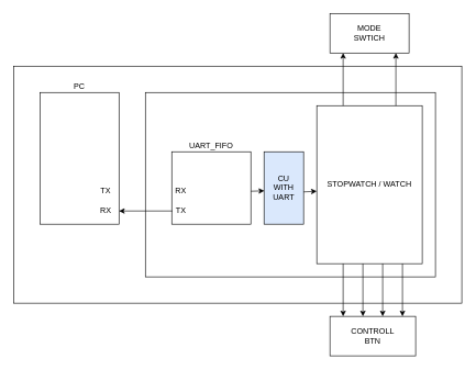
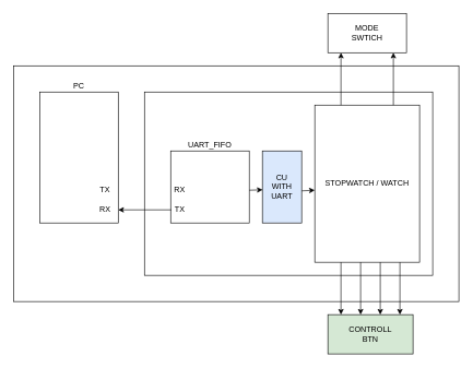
  <mxCell id="0" />
  <mxCell id="1" parent="0" />
  <mxCell id="2" value="" style="rounded=0;whiteSpace=wrap;html=1;" vertex="1" parent="1"><mxGeometry x="20" y="100" width="680" height="360" as="geometry" /></mxCell>
  <mxCell id="3" value="PC" style="rounded=0;whiteSpace=wrap;html=1;labelPosition=center;verticalLabelPosition=top;align=center;verticalAlign=bottom;" vertex="1" parent="1"><mxGeometry x="60" y="140" width="120" height="200" as="geometry" /></mxCell>
  <mxCell id="4" value="" style="rounded=0;whiteSpace=wrap;html=1;" vertex="1" parent="1"><mxGeometry x="220" y="140" width="440" height="280" as="geometry" /></mxCell>
  <mxCell id="5" value="UART_FIFO" style="rounded=0;whiteSpace=wrap;html=1;labelPosition=center;verticalLabelPosition=top;align=center;verticalAlign=bottom;" vertex="1" parent="1"><mxGeometry x="260" y="230" width="120" height="110" as="geometry" /></mxCell>
  <mxCell id="6" value="STOPWATCH / WATCH" style="rounded=0;whiteSpace=wrap;html=1;" vertex="1" parent="1"><mxGeometry x="480" y="160" width="160" height="240" as="geometry" /></mxCell>
  <mxCell id="7" value="" style="endArrow=classic;html=1;rounded=0;exitX=1;exitY=0.75;exitDx=0;exitDy=0;entryX=0.011;entryY=0.548;entryDx=0;entryDy=0;entryPerimeter=0;" edge="1" parent="1"><mxGeometry width="50" height="50" relative="1" as="geometry"><mxPoint x="261" y="320" as="sourcePoint" /><mxPoint x="180" y="320" as="targetPoint" /></mxGeometry></mxCell>
  <mxCell id="8" value="" style="endArrow=classic;html=1;rounded=0;exitX=1;exitY=0.75;exitDx=0;exitDy=0;entryX=0.007;entryY=0.54;entryDx=0;entryDy=0;entryPerimeter=0;" edge="1" parent="1" target="9"><mxGeometry width="50" height="50" relative="1" as="geometry"><mxPoint x="380" y="290" as="sourcePoint" /><mxPoint x="420" y="290" as="targetPoint" /></mxGeometry></mxCell>
  <mxCell id="9" value="CU&lt;div&gt;WITH&lt;/div&gt;&lt;div&gt;UART&lt;/div&gt;" style="rounded=0;whiteSpace=wrap;html=1;labelPosition=center;verticalLabelPosition=middle;align=center;verticalAlign=middle;fillColor=#dae8fc;" vertex="1" parent="1"><mxGeometry x="400" y="230" width="60" height="110" as="geometry" /></mxCell>
  <mxCell id="10" value="" style="endArrow=classic;html=1;rounded=0;exitX=1;exitY=0.75;exitDx=0;exitDy=0;entryX=0.007;entryY=0.54;entryDx=0;entryDy=0;entryPerimeter=0;" edge="1" parent="1"><mxGeometry width="50" height="50" relative="1" as="geometry"><mxPoint x="460" y="291" as="sourcePoint" /><mxPoint x="480" y="290" as="targetPoint" /></mxGeometry></mxCell>
  <mxCell id="11" value="" style="endArrow=classic;html=1;rounded=0;exitX=0.25;exitY=1;exitDx=0;exitDy=0;" edge="1" parent="1" source="6"><mxGeometry width="50" height="50" relative="1" as="geometry"><mxPoint x="400" y="500" as="sourcePoint" /><mxPoint x="520" y="480" as="targetPoint" /></mxGeometry></mxCell>
  <mxCell id="12" value="" style="endArrow=classic;html=1;rounded=0;exitX=0.25;exitY=1;exitDx=0;exitDy=0;" edge="1" parent="1"><mxGeometry width="50" height="50" relative="1" as="geometry"><mxPoint x="550" y="400" as="sourcePoint" /><mxPoint x="550" y="480" as="targetPoint" /></mxGeometry></mxCell>
  <mxCell id="13" value="" style="endArrow=classic;html=1;rounded=0;exitX=0.25;exitY=1;exitDx=0;exitDy=0;" edge="1" parent="1"><mxGeometry width="50" height="50" relative="1" as="geometry"><mxPoint x="580" y="400" as="sourcePoint" /><mxPoint x="580" y="480" as="targetPoint" /></mxGeometry></mxCell>
  <mxCell id="14" value="" style="endArrow=classic;html=1;rounded=0;exitX=0.25;exitY=1;exitDx=0;exitDy=0;" edge="1" parent="1"><mxGeometry width="50" height="50" relative="1" as="geometry"><mxPoint x="610" y="400" as="sourcePoint" /><mxPoint x="610" y="480" as="targetPoint" /></mxGeometry></mxCell>
  <mxCell id="15" value="" style="endArrow=classic;html=1;rounded=0;exitX=0.25;exitY=0;exitDx=0;exitDy=0;" edge="1" parent="1" source="6"><mxGeometry width="50" height="50" relative="1" as="geometry"><mxPoint x="420" y="420" as="sourcePoint" /><mxPoint x="520" y="80" as="targetPoint" /></mxGeometry></mxCell>
  <mxCell id="16" value="" style="endArrow=classic;html=1;rounded=0;exitX=0.25;exitY=0;exitDx=0;exitDy=0;" edge="1" parent="1"><mxGeometry width="50" height="50" relative="1" as="geometry"><mxPoint x="600" y="160" as="sourcePoint" /><mxPoint x="600" y="80" as="targetPoint" /></mxGeometry></mxCell>
  <mxCell id="17" value="TX" style="text;html=1;align=center;verticalAlign=middle;whiteSpace=wrap;rounded=0;" vertex="1" parent="1"><mxGeometry x="140" y="280" width="40" height="20" as="geometry" /></mxCell>
  <mxCell id="18" value="RX" style="text;html=1;align=center;verticalAlign=middle;whiteSpace=wrap;rounded=0;" vertex="1" parent="1"><mxGeometry x="140" y="310" width="40" height="20" as="geometry" /></mxCell>
  <mxCell id="19" value="TX" style="text;html=1;align=center;verticalAlign=middle;whiteSpace=wrap;rounded=0;" vertex="1" parent="1"><mxGeometry x="254" y="310" width="40" height="20" as="geometry" /></mxCell>
  <mxCell id="20" value="RX" style="text;html=1;align=center;verticalAlign=middle;whiteSpace=wrap;rounded=0;" vertex="1" parent="1"><mxGeometry x="254" y="280" width="40" height="20" as="geometry" /></mxCell>
  <mxCell id="21" value="MODE&lt;div&gt;SWTICH&lt;/div&gt;" style="rounded=0;whiteSpace=wrap;html=1;" vertex="1" parent="1"><mxGeometry x="500" y="20" width="120" height="60" as="geometry" /></mxCell>
- <mxCell id="22" value="CONTROLL&lt;div&gt;BTN&lt;/div&gt;" style="rounded=0;whiteSpace=wrap;html=1;" vertex="1" parent="1"><mxGeometry x="500" y="480" width="130" height="60" as="geometry" /></mxCell>
+ <mxCell id="22" value="CONTROLL&lt;div&gt;BTN&lt;/div&gt;" style="rounded=0;whiteSpace=wrap;html=1;fillColor=#d5e8d4;" vertex="1" parent="1"><mxGeometry x="500" y="480" width="130" height="60" as="geometry" /></mxCell>
